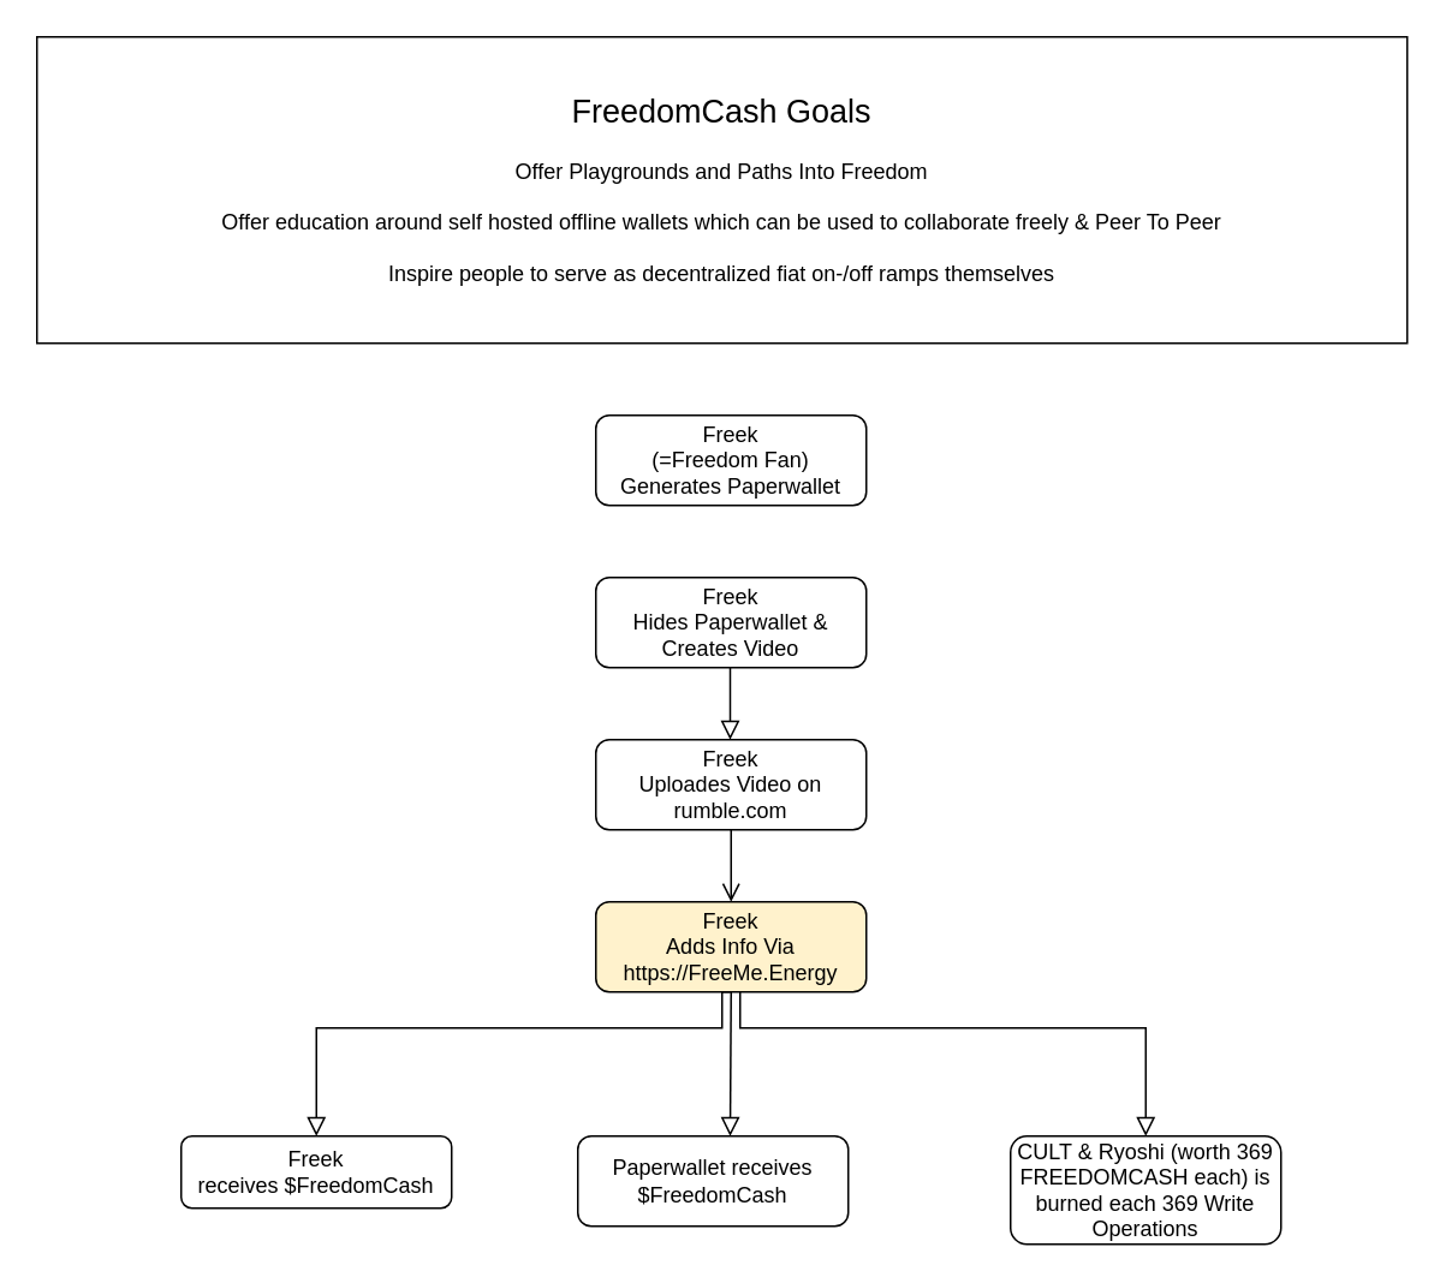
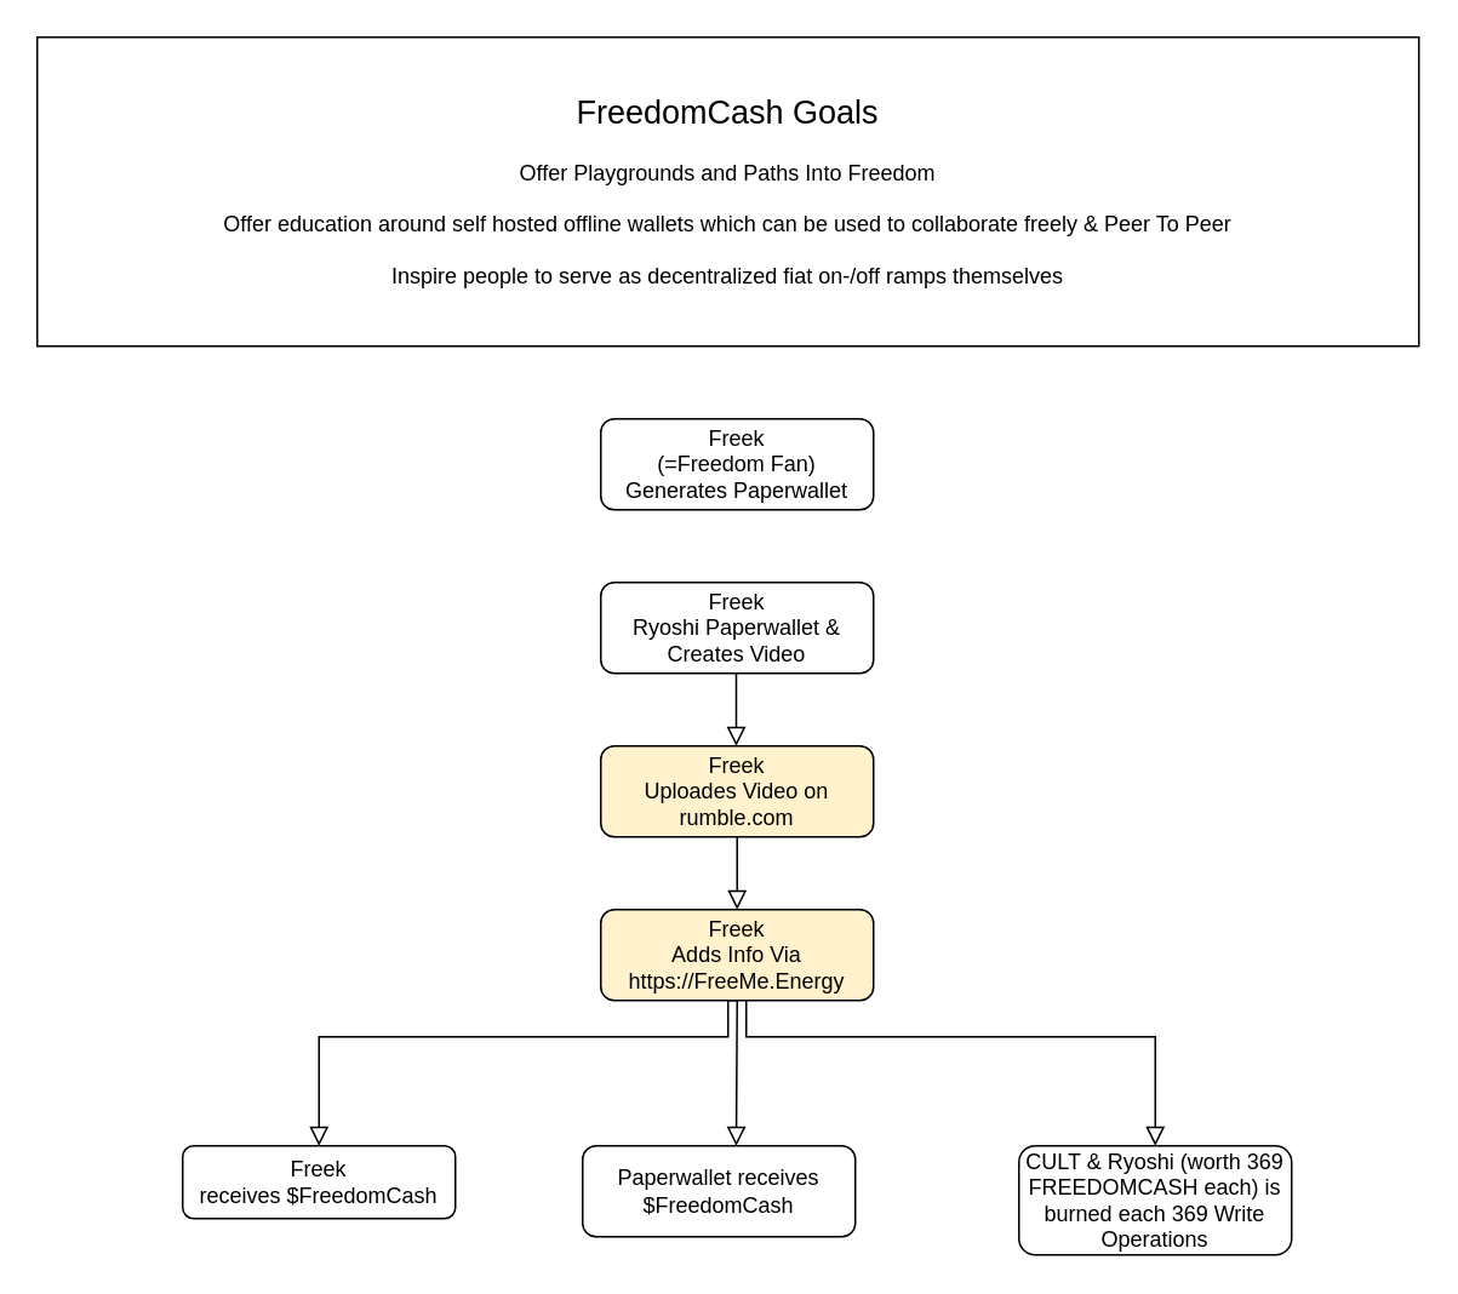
  <mxCell id="0" />
  <mxCell id="1" parent="0" />
  <mxCell id="2" value="Freek &lt;br&gt;(=Freedom Fan)&lt;br&gt;Generates Paperwallet" style="rounded=1;whiteSpace=wrap;html=1;fontSize=12;glass=0;strokeWidth=1;shadow=0;" parent="1" vertex="1"><mxGeometry x="330" y="230" width="150" height="50" as="geometry" /></mxCell>
- <mxCell id="3" value="Freek&lt;br&gt;Hides Paperwallet &amp;amp; Creates Video" style="rounded=1;whiteSpace=wrap;html=1;fontSize=12;glass=0;strokeWidth=1;shadow=0;" parent="1" vertex="1"><mxGeometry x="330" y="320" width="150" height="50" as="geometry" /></mxCell>
- <mxCell id="4" value="" style="rounded=0;html=1;jettySize=auto;orthogonalLoop=1;fontSize=11;endArrow=open;endFill=0;endSize=8;strokeWidth=1;shadow=0;labelBackgroundColor=none;edgeStyle=orthogonalEdgeStyle;entryX=0.5;entryY=0;entryDx=0;entryDy=0;" parent="1" source="5" target="6" edge="1"><mxGeometry relative="1" as="geometry"><mxPoint x="390" y="500" as="targetPoint" /></mxGeometry></mxCell>
- <mxCell id="5" value="Freek &lt;br&gt;Uploades Video on rumble.com" style="rounded=1;whiteSpace=wrap;html=1;fontSize=12;glass=0;strokeWidth=1;shadow=0;" parent="1" vertex="1"><mxGeometry x="330" y="410" width="150" height="50" as="geometry" /></mxCell>
+ <mxCell id="3" value="Freek&lt;br&gt;Ryoshi Paperwallet &amp;amp; Creates Video" style="rounded=1;whiteSpace=wrap;html=1;fontSize=12;glass=0;strokeWidth=1;shadow=0;" parent="1" vertex="1"><mxGeometry x="330" y="320" width="150" height="50" as="geometry" /></mxCell>
+ <mxCell id="4" value="" style="rounded=0;html=1;jettySize=auto;orthogonalLoop=1;fontSize=11;endArrow=block;endFill=0;endSize=8;strokeWidth=1;shadow=0;labelBackgroundColor=none;edgeStyle=orthogonalEdgeStyle;entryX=0.5;entryY=0;entryDx=0;entryDy=0;" parent="1" source="5" target="6" edge="1"><mxGeometry relative="1" as="geometry"><mxPoint x="390" y="500" as="targetPoint" /></mxGeometry></mxCell>
+ <mxCell id="5" value="Freek &lt;br&gt;Uploades Video on rumble.com" style="rounded=1;whiteSpace=wrap;html=1;fontSize=12;glass=0;strokeWidth=1;shadow=0;fillColor=#fff2cc;" parent="1" vertex="1"><mxGeometry x="330" y="410" width="150" height="50" as="geometry" /></mxCell>
  <mxCell id="6" value="Freek &lt;br&gt;Adds Info Via https://FreeMe.Energy" style="rounded=1;whiteSpace=wrap;html=1;fontSize=12;glass=0;strokeWidth=1;shadow=0;fillColor=#fff2cc;" parent="1" vertex="1"><mxGeometry x="330" y="500" width="150" height="50" as="geometry" /></mxCell>
  <mxCell id="7" value="" style="rounded=0;html=1;jettySize=auto;orthogonalLoop=1;fontSize=11;endArrow=block;endFill=0;endSize=8;strokeWidth=1;shadow=0;labelBackgroundColor=none;edgeStyle=orthogonalEdgeStyle;entryX=0.5;entryY=0;entryDx=0;entryDy=0;" parent="1" edge="1"><mxGeometry relative="1" as="geometry"><mxPoint x="404.5" y="370" as="sourcePoint" /><mxPoint x="404.5" y="410" as="targetPoint" /><Array as="points"><mxPoint x="404.5" y="380" /><mxPoint x="404.5" y="380" /></Array></mxGeometry></mxCell>
  <mxCell id="8" value="" style="rounded=0;html=1;jettySize=auto;orthogonalLoop=1;fontSize=11;endArrow=block;endFill=0;endSize=8;strokeWidth=1;shadow=0;labelBackgroundColor=none;edgeStyle=orthogonalEdgeStyle;entryX=0.5;entryY=0;entryDx=0;entryDy=0;" parent="1" target="9" edge="1"><mxGeometry relative="1" as="geometry"><mxPoint x="405" y="590" as="targetPoint" /><mxPoint x="404.5" y="550" as="sourcePoint" /><Array as="points"><mxPoint x="400" y="550" /><mxPoint x="400" y="570" /><mxPoint x="175" y="570" /></Array></mxGeometry></mxCell>
  <mxCell id="9" value="Freek &lt;br&gt;receives $FreedomCash" style="rounded=1;whiteSpace=wrap;html=1;fontSize=12;glass=0;strokeWidth=1;shadow=0;" parent="1" vertex="1"><mxGeometry x="100" y="630" width="150" height="40" as="geometry" /></mxCell>
  <mxCell id="10" value="Paperwallet receives $FreedomCash" style="rounded=1;whiteSpace=wrap;html=1;fontSize=12;glass=0;strokeWidth=1;shadow=0;" parent="1" vertex="1"><mxGeometry x="320" y="630" width="150" height="50" as="geometry" /></mxCell>
  <mxCell id="11" value="" style="rounded=0;html=1;jettySize=auto;orthogonalLoop=1;fontSize=11;endArrow=block;endFill=0;endSize=8;strokeWidth=1;shadow=0;labelBackgroundColor=none;edgeStyle=orthogonalEdgeStyle;entryX=0.5;entryY=0;entryDx=0;entryDy=0;exitX=0.5;exitY=1;exitDx=0;exitDy=0;" parent="1" source="6" edge="1"><mxGeometry relative="1" as="geometry"><mxPoint x="404.5" y="630" as="targetPoint" /><mxPoint x="404.5" y="590" as="sourcePoint" /></mxGeometry></mxCell>
  <mxCell id="12" value="CULT &amp;amp; Ryoshi (worth 369 FREEDOMCASH each) is burned each 369 Write Operations" style="rounded=1;whiteSpace=wrap;html=1;fontSize=12;glass=0;strokeWidth=1;shadow=0;" parent="1" vertex="1"><mxGeometry x="560" y="630" width="150" height="60" as="geometry" /></mxCell>
  <mxCell id="13" value="" style="rounded=0;html=1;jettySize=auto;orthogonalLoop=1;fontSize=11;endArrow=block;endFill=0;endSize=8;strokeWidth=1;shadow=0;labelBackgroundColor=none;edgeStyle=orthogonalEdgeStyle;entryX=0.5;entryY=0;entryDx=0;entryDy=0;" parent="1" target="12" edge="1"><mxGeometry relative="1" as="geometry"><mxPoint x="185" y="640" as="targetPoint" /><mxPoint x="410" y="550" as="sourcePoint" /><Array as="points"><mxPoint x="410" y="570" /><mxPoint x="635" y="570" /></Array></mxGeometry></mxCell>
  <mxCell id="14" value="&lt;font style=&quot;font-size: 18px;&quot;&gt;FreedomCash Goals&lt;br&gt;&lt;/font&gt;&lt;br&gt;Offer Playgrounds and Paths Into Freedom&lt;br&gt;&lt;br&gt;Offer education around self hosted offline wallets which can be used to collaborate freely &amp;amp; Peer To Peer&lt;br&gt;&lt;br&gt;Inspire people to serve as decentralized fiat on-/off ramps themselves" style="rounded=0;whiteSpace=wrap;html=1;" parent="1" vertex="1"><mxGeometry x="20" y="20" width="760" height="170" as="geometry" /></mxCell>
